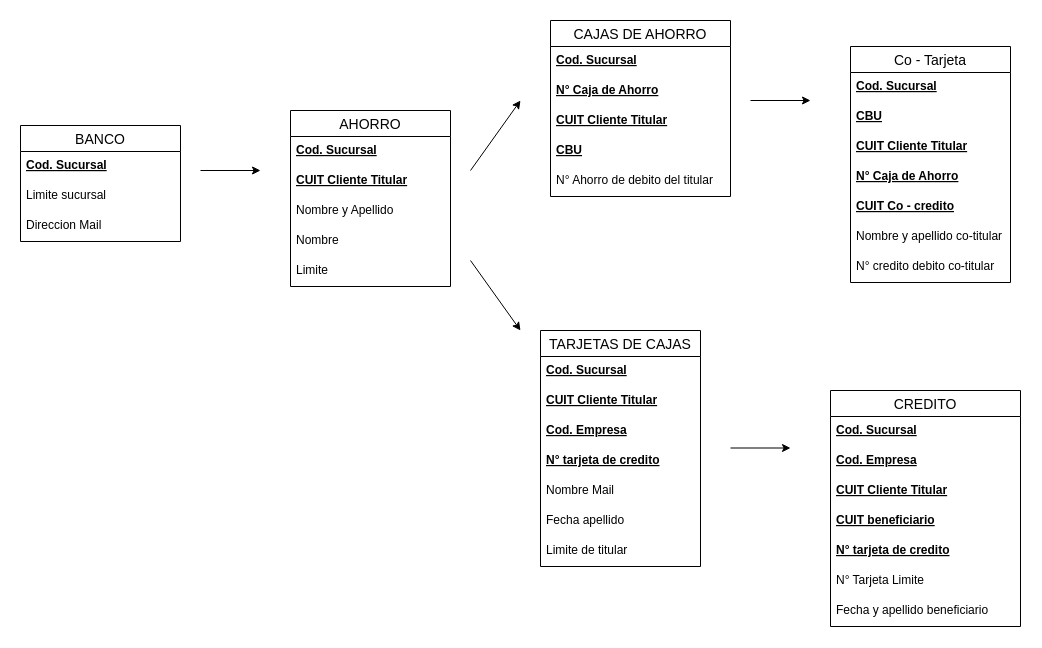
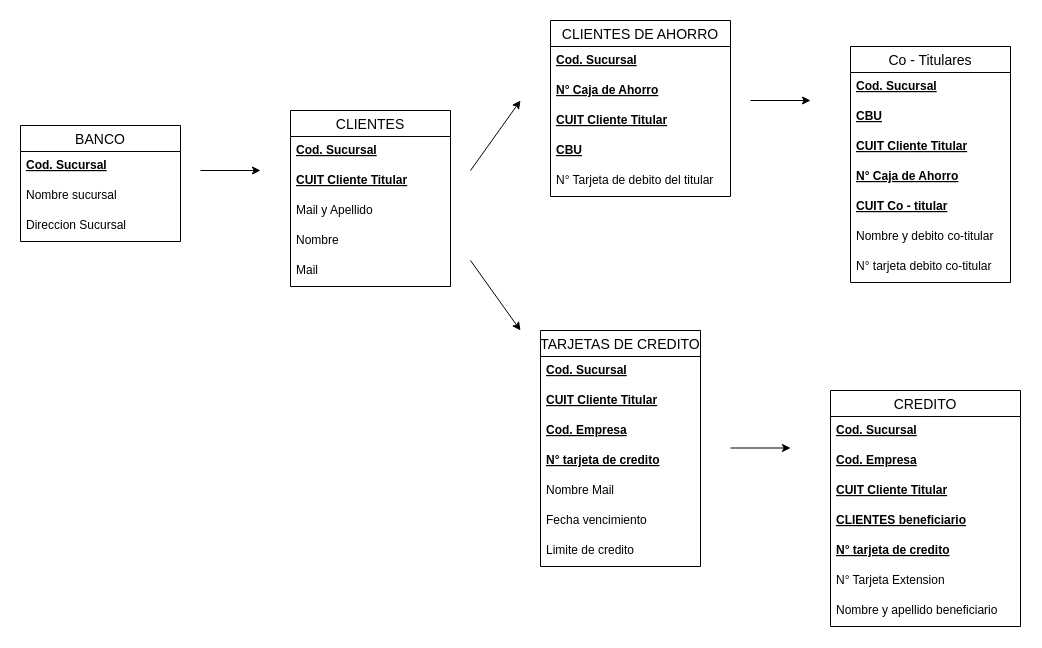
  <mxCell id="0" />
  <mxCell id="1" parent="0" />
  <mxCell id="2" value="BANCO" style="swimlane;fontStyle=0;childLayout=stackLayout;horizontal=1;startSize=26;horizontalStack=0;resizeParent=1;resizeParentMax=0;resizeLast=0;collapsible=1;marginBottom=0;align=center;fontSize=14;" vertex="1" parent="1"><mxGeometry x="20" y="125" width="160" height="116" as="geometry" /></mxCell>
  <mxCell id="3" value="Cod. Sucursal" style="text;strokeColor=none;fillColor=none;spacingLeft=4;spacingRight=4;overflow=hidden;rotatable=0;points=[[0,0.5],[1,0.5]];portConstraint=eastwest;fontSize=12;fontStyle=5" vertex="1" parent="2"><mxGeometry y="26" width="160" height="30" as="geometry" /></mxCell>
- <mxCell id="4" value="Limite sucursal" style="text;strokeColor=none;fillColor=none;spacingLeft=4;spacingRight=4;overflow=hidden;rotatable=0;points=[[0,0.5],[1,0.5]];portConstraint=eastwest;fontSize=12;" vertex="1" parent="2"><mxGeometry y="56" width="160" height="30" as="geometry" /></mxCell>
- <mxCell id="5" value="Direccion Mail" style="text;strokeColor=none;fillColor=none;spacingLeft=4;spacingRight=4;overflow=hidden;rotatable=0;points=[[0,0.5],[1,0.5]];portConstraint=eastwest;fontSize=12;" vertex="1" parent="2"><mxGeometry y="86" width="160" height="30" as="geometry" /></mxCell>
- <mxCell id="6" value="AHORRO" style="swimlane;fontStyle=0;childLayout=stackLayout;horizontal=1;startSize=26;horizontalStack=0;resizeParent=1;resizeParentMax=0;resizeLast=0;collapsible=1;marginBottom=0;align=center;fontSize=14;" vertex="1" parent="1"><mxGeometry x="290" y="110" width="160" height="176" as="geometry" /></mxCell>
+ <mxCell id="4" value="Nombre sucursal" style="text;strokeColor=none;fillColor=none;spacingLeft=4;spacingRight=4;overflow=hidden;rotatable=0;points=[[0,0.5],[1,0.5]];portConstraint=eastwest;fontSize=12;" vertex="1" parent="2"><mxGeometry y="56" width="160" height="30" as="geometry" /></mxCell>
+ <mxCell id="5" value="Direccion Sucursal" style="text;strokeColor=none;fillColor=none;spacingLeft=4;spacingRight=4;overflow=hidden;rotatable=0;points=[[0,0.5],[1,0.5]];portConstraint=eastwest;fontSize=12;" vertex="1" parent="2"><mxGeometry y="86" width="160" height="30" as="geometry" /></mxCell>
+ <mxCell id="6" value="CLIENTES" style="swimlane;fontStyle=0;childLayout=stackLayout;horizontal=1;startSize=26;horizontalStack=0;resizeParent=1;resizeParentMax=0;resizeLast=0;collapsible=1;marginBottom=0;align=center;fontSize=14;" vertex="1" parent="1"><mxGeometry x="290" y="110" width="160" height="176" as="geometry" /></mxCell>
  <mxCell id="7" value="Cod. Sucursal" style="text;strokeColor=none;fillColor=none;spacingLeft=4;spacingRight=4;overflow=hidden;rotatable=0;points=[[0,0.5],[1,0.5]];portConstraint=eastwest;fontSize=12;fontStyle=5" vertex="1" parent="6"><mxGeometry y="26" width="160" height="30" as="geometry" /></mxCell>
  <mxCell id="8" value="CUIT Cliente Titular" style="text;strokeColor=none;fillColor=none;spacingLeft=4;spacingRight=4;overflow=hidden;rotatable=0;points=[[0,0.5],[1,0.5]];portConstraint=eastwest;fontSize=12;fontStyle=5" vertex="1" parent="6"><mxGeometry y="56" width="160" height="30" as="geometry" /></mxCell>
- <mxCell id="9" value="Nombre y Apellido" style="text;strokeColor=none;fillColor=none;spacingLeft=4;spacingRight=4;overflow=hidden;rotatable=0;points=[[0,0.5],[1,0.5]];portConstraint=eastwest;fontSize=12;" vertex="1" parent="6"><mxGeometry y="86" width="160" height="30" as="geometry" /></mxCell>
+ <mxCell id="9" value="Mail y Apellido" style="text;strokeColor=none;fillColor=none;spacingLeft=4;spacingRight=4;overflow=hidden;rotatable=0;points=[[0,0.5],[1,0.5]];portConstraint=eastwest;fontSize=12;" vertex="1" parent="6"><mxGeometry y="86" width="160" height="30" as="geometry" /></mxCell>
  <mxCell id="10" value="Nombre" style="text;strokeColor=none;fillColor=none;spacingLeft=4;spacingRight=4;overflow=hidden;rotatable=0;points=[[0,0.5],[1,0.5]];portConstraint=eastwest;fontSize=12;" vertex="1" parent="6"><mxGeometry y="116" width="160" height="30" as="geometry" /></mxCell>
- <mxCell id="11" value="Limite" style="text;strokeColor=none;fillColor=none;spacingLeft=4;spacingRight=4;overflow=hidden;rotatable=0;points=[[0,0.5],[1,0.5]];portConstraint=eastwest;fontSize=12;" vertex="1" parent="6"><mxGeometry y="146" width="160" height="30" as="geometry" /></mxCell>
+ <mxCell id="11" value="Mail" style="text;strokeColor=none;fillColor=none;spacingLeft=4;spacingRight=4;overflow=hidden;rotatable=0;points=[[0,0.5],[1,0.5]];portConstraint=eastwest;fontSize=12;" vertex="1" parent="6"><mxGeometry y="146" width="160" height="30" as="geometry" /></mxCell>
  <mxCell id="12" value="" style="endArrow=classic;html=1;" edge="1" parent="1"><mxGeometry width="50" height="50" relative="1" as="geometry"><mxPoint x="200" y="170" as="sourcePoint" /><mxPoint x="260" y="170" as="targetPoint" /></mxGeometry></mxCell>
- <mxCell id="13" value="CAJAS DE AHORRO" style="swimlane;fontStyle=0;childLayout=stackLayout;horizontal=1;startSize=26;horizontalStack=0;resizeParent=1;resizeParentMax=0;resizeLast=0;collapsible=1;marginBottom=0;align=center;fontSize=14;" vertex="1" parent="1"><mxGeometry x="550" y="20" width="180" height="176" as="geometry" /></mxCell>
+ <mxCell id="13" value="CLIENTES DE AHORRO" style="swimlane;fontStyle=0;childLayout=stackLayout;horizontal=1;startSize=26;horizontalStack=0;resizeParent=1;resizeParentMax=0;resizeLast=0;collapsible=1;marginBottom=0;align=center;fontSize=14;" vertex="1" parent="1"><mxGeometry x="550" y="20" width="180" height="176" as="geometry" /></mxCell>
  <mxCell id="14" value="Cod. Sucursal" style="text;strokeColor=none;fillColor=none;spacingLeft=4;spacingRight=4;overflow=hidden;rotatable=0;points=[[0,0.5],[1,0.5]];portConstraint=eastwest;fontSize=12;fontStyle=5" vertex="1" parent="13"><mxGeometry y="26" width="180" height="30" as="geometry" /></mxCell>
  <mxCell id="15" value="N° Caja de Ahorro" style="text;strokeColor=none;fillColor=none;spacingLeft=4;spacingRight=4;overflow=hidden;rotatable=0;points=[[0,0.5],[1,0.5]];portConstraint=eastwest;fontSize=12;fontStyle=5" vertex="1" parent="13"><mxGeometry y="56" width="180" height="30" as="geometry" /></mxCell>
  <mxCell id="16" value="CUIT Cliente Titular" style="text;strokeColor=none;fillColor=none;spacingLeft=4;spacingRight=4;overflow=hidden;rotatable=0;points=[[0,0.5],[1,0.5]];portConstraint=eastwest;fontSize=12;fontStyle=5" vertex="1" parent="13"><mxGeometry y="86" width="180" height="30" as="geometry" /></mxCell>
  <mxCell id="17" value="CBU" style="text;strokeColor=none;fillColor=none;spacingLeft=4;spacingRight=4;overflow=hidden;rotatable=0;points=[[0,0.5],[1,0.5]];portConstraint=eastwest;fontSize=12;fontStyle=5" vertex="1" parent="13"><mxGeometry y="116" width="180" height="30" as="geometry" /></mxCell>
- <mxCell id="18" value="N° Ahorro de debito del titular" style="text;strokeColor=none;fillColor=none;spacingLeft=4;spacingRight=4;overflow=hidden;rotatable=0;points=[[0,0.5],[1,0.5]];portConstraint=eastwest;fontSize=12;" vertex="1" parent="13"><mxGeometry y="146" width="180" height="30" as="geometry" /></mxCell>
+ <mxCell id="18" value="N° Tarjeta de debito del titular" style="text;strokeColor=none;fillColor=none;spacingLeft=4;spacingRight=4;overflow=hidden;rotatable=0;points=[[0,0.5],[1,0.5]];portConstraint=eastwest;fontSize=12;" vertex="1" parent="13"><mxGeometry y="146" width="180" height="30" as="geometry" /></mxCell>
  <mxCell id="19" value="" style="endArrow=classic;html=1;" edge="1" parent="1"><mxGeometry width="50" height="50" relative="1" as="geometry"><mxPoint x="470" y="170" as="sourcePoint" /><mxPoint x="520" y="100" as="targetPoint" /></mxGeometry></mxCell>
  <mxCell id="20" value="" style="endArrow=classic;html=1;" edge="1" parent="1"><mxGeometry width="50" height="50" relative="1" as="geometry"><mxPoint x="750" y="100" as="sourcePoint" /><mxPoint x="810" y="100" as="targetPoint" /></mxGeometry></mxCell>
- <mxCell id="21" value="Co - Tarjeta" style="swimlane;fontStyle=0;childLayout=stackLayout;horizontal=1;startSize=26;horizontalStack=0;resizeParent=1;resizeParentMax=0;resizeLast=0;collapsible=1;marginBottom=0;align=center;fontSize=14;" vertex="1" parent="1"><mxGeometry x="850" y="46" width="160" height="236" as="geometry" /></mxCell>
+ <mxCell id="21" value="Co - Titulares" style="swimlane;fontStyle=0;childLayout=stackLayout;horizontal=1;startSize=26;horizontalStack=0;resizeParent=1;resizeParentMax=0;resizeLast=0;collapsible=1;marginBottom=0;align=center;fontSize=14;" vertex="1" parent="1"><mxGeometry x="850" y="46" width="160" height="236" as="geometry" /></mxCell>
  <mxCell id="22" value="Cod. Sucursal" style="text;strokeColor=none;fillColor=none;spacingLeft=4;spacingRight=4;overflow=hidden;rotatable=0;points=[[0,0.5],[1,0.5]];portConstraint=eastwest;fontSize=12;fontStyle=5" vertex="1" parent="21"><mxGeometry y="26" width="160" height="30" as="geometry" /></mxCell>
  <mxCell id="23" value="CBU" style="text;strokeColor=none;fillColor=none;spacingLeft=4;spacingRight=4;overflow=hidden;rotatable=0;points=[[0,0.5],[1,0.5]];portConstraint=eastwest;fontSize=12;fontStyle=5" vertex="1" parent="21"><mxGeometry y="56" width="160" height="30" as="geometry" /></mxCell>
  <mxCell id="24" value="CUIT Cliente Titular" style="text;strokeColor=none;fillColor=none;spacingLeft=4;spacingRight=4;overflow=hidden;rotatable=0;points=[[0,0.5],[1,0.5]];portConstraint=eastwest;fontSize=12;fontStyle=5" vertex="1" parent="21"><mxGeometry y="86" width="160" height="30" as="geometry" /></mxCell>
  <mxCell id="25" value="N° Caja de Ahorro" style="text;strokeColor=none;fillColor=none;spacingLeft=4;spacingRight=4;overflow=hidden;rotatable=0;points=[[0,0.5],[1,0.5]];portConstraint=eastwest;fontSize=12;fontStyle=5" vertex="1" parent="21"><mxGeometry y="116" width="160" height="30" as="geometry" /></mxCell>
- <mxCell id="26" value="CUIT Co - credito" style="text;strokeColor=none;fillColor=none;spacingLeft=4;spacingRight=4;overflow=hidden;rotatable=0;points=[[0,0.5],[1,0.5]];portConstraint=eastwest;fontSize=12;fontStyle=5" vertex="1" parent="21"><mxGeometry y="146" width="160" height="30" as="geometry" /></mxCell>
- <mxCell id="27" value="Nombre y apellido co-titular" style="text;strokeColor=none;fillColor=none;spacingLeft=4;spacingRight=4;overflow=hidden;rotatable=0;points=[[0,0.5],[1,0.5]];portConstraint=eastwest;fontSize=12;" vertex="1" parent="21"><mxGeometry y="176" width="160" height="30" as="geometry" /></mxCell>
- <mxCell id="28" value="N° credito debito co-titular" style="text;strokeColor=none;fillColor=none;spacingLeft=4;spacingRight=4;overflow=hidden;rotatable=0;points=[[0,0.5],[1,0.5]];portConstraint=eastwest;fontSize=12;" vertex="1" parent="21"><mxGeometry y="206" width="160" height="30" as="geometry" /></mxCell>
+ <mxCell id="26" value="CUIT Co - titular" style="text;strokeColor=none;fillColor=none;spacingLeft=4;spacingRight=4;overflow=hidden;rotatable=0;points=[[0,0.5],[1,0.5]];portConstraint=eastwest;fontSize=12;fontStyle=5" vertex="1" parent="21"><mxGeometry y="146" width="160" height="30" as="geometry" /></mxCell>
+ <mxCell id="27" value="Nombre y debito co-titular" style="text;strokeColor=none;fillColor=none;spacingLeft=4;spacingRight=4;overflow=hidden;rotatable=0;points=[[0,0.5],[1,0.5]];portConstraint=eastwest;fontSize=12;" vertex="1" parent="21"><mxGeometry y="176" width="160" height="30" as="geometry" /></mxCell>
+ <mxCell id="28" value="N° tarjeta debito co-titular" style="text;strokeColor=none;fillColor=none;spacingLeft=4;spacingRight=4;overflow=hidden;rotatable=0;points=[[0,0.5],[1,0.5]];portConstraint=eastwest;fontSize=12;" vertex="1" parent="21"><mxGeometry y="206" width="160" height="30" as="geometry" /></mxCell>
  <mxCell id="29" value="" style="endArrow=classic;html=1;" edge="1" parent="1"><mxGeometry width="50" height="50" relative="1" as="geometry"><mxPoint x="470" y="260" as="sourcePoint" /><mxPoint x="520" y="330" as="targetPoint" /></mxGeometry></mxCell>
- <mxCell id="30" value="TARJETAS DE CAJAS" style="swimlane;fontStyle=0;childLayout=stackLayout;horizontal=1;startSize=26;horizontalStack=0;resizeParent=1;resizeParentMax=0;resizeLast=0;collapsible=1;marginBottom=0;align=center;fontSize=14;" vertex="1" parent="1"><mxGeometry x="540" y="330" width="160" height="236" as="geometry" /></mxCell>
+ <mxCell id="30" value="TARJETAS DE CREDITO" style="swimlane;fontStyle=0;childLayout=stackLayout;horizontal=1;startSize=26;horizontalStack=0;resizeParent=1;resizeParentMax=0;resizeLast=0;collapsible=1;marginBottom=0;align=center;fontSize=14;" vertex="1" parent="1"><mxGeometry x="540" y="330" width="160" height="236" as="geometry" /></mxCell>
  <mxCell id="31" value="Cod. Sucursal" style="text;strokeColor=none;fillColor=none;spacingLeft=4;spacingRight=4;overflow=hidden;rotatable=0;points=[[0,0.5],[1,0.5]];portConstraint=eastwest;fontSize=12;fontStyle=5" vertex="1" parent="30"><mxGeometry y="26" width="160" height="30" as="geometry" /></mxCell>
  <mxCell id="32" value="CUIT Cliente Titular" style="text;strokeColor=none;fillColor=none;spacingLeft=4;spacingRight=4;overflow=hidden;rotatable=0;points=[[0,0.5],[1,0.5]];portConstraint=eastwest;fontSize=12;fontStyle=5" vertex="1" parent="30"><mxGeometry y="56" width="160" height="30" as="geometry" /></mxCell>
  <mxCell id="33" value="Cod. Empresa" style="text;strokeColor=none;fillColor=none;spacingLeft=4;spacingRight=4;overflow=hidden;rotatable=0;points=[[0,0.5],[1,0.5]];portConstraint=eastwest;fontSize=12;fontStyle=5" vertex="1" parent="30"><mxGeometry y="86" width="160" height="30" as="geometry" /></mxCell>
  <mxCell id="34" value="N° tarjeta de credito" style="text;strokeColor=none;fillColor=none;spacingLeft=4;spacingRight=4;overflow=hidden;rotatable=0;points=[[0,0.5],[1,0.5]];portConstraint=eastwest;fontSize=12;fontStyle=5" vertex="1" parent="30"><mxGeometry y="116" width="160" height="30" as="geometry" /></mxCell>
  <mxCell id="35" value="Nombre Mail" style="text;strokeColor=none;fillColor=none;spacingLeft=4;spacingRight=4;overflow=hidden;rotatable=0;points=[[0,0.5],[1,0.5]];portConstraint=eastwest;fontSize=12;" vertex="1" parent="30"><mxGeometry y="146" width="160" height="30" as="geometry" /></mxCell>
- <mxCell id="36" value="Fecha apellido" style="text;strokeColor=none;fillColor=none;spacingLeft=4;spacingRight=4;overflow=hidden;rotatable=0;points=[[0,0.5],[1,0.5]];portConstraint=eastwest;fontSize=12;" vertex="1" parent="30"><mxGeometry y="176" width="160" height="30" as="geometry" /></mxCell>
- <mxCell id="37" value="Limite de titular&#10;" style="text;strokeColor=none;fillColor=none;spacingLeft=4;spacingRight=4;overflow=hidden;rotatable=0;points=[[0,0.5],[1,0.5]];portConstraint=eastwest;fontSize=12;" vertex="1" parent="30"><mxGeometry y="206" width="160" height="30" as="geometry" /></mxCell>
+ <mxCell id="36" value="Fecha vencimiento" style="text;strokeColor=none;fillColor=none;spacingLeft=4;spacingRight=4;overflow=hidden;rotatable=0;points=[[0,0.5],[1,0.5]];portConstraint=eastwest;fontSize=12;" vertex="1" parent="30"><mxGeometry y="176" width="160" height="30" as="geometry" /></mxCell>
+ <mxCell id="37" value="Limite de credito&#10;" style="text;strokeColor=none;fillColor=none;spacingLeft=4;spacingRight=4;overflow=hidden;rotatable=0;points=[[0,0.5],[1,0.5]];portConstraint=eastwest;fontSize=12;" vertex="1" parent="30"><mxGeometry y="206" width="160" height="30" as="geometry" /></mxCell>
  <mxCell id="38" value="" style="endArrow=classic;html=1;" edge="1" parent="1"><mxGeometry width="50" height="50" relative="1" as="geometry"><mxPoint x="730" y="447.5" as="sourcePoint" /><mxPoint x="790" y="447.5" as="targetPoint" /></mxGeometry></mxCell>
  <mxCell id="39" value="CREDITO" style="swimlane;fontStyle=0;childLayout=stackLayout;horizontal=1;startSize=26;horizontalStack=0;resizeParent=1;resizeParentMax=0;resizeLast=0;collapsible=1;marginBottom=0;align=center;fontSize=14;" vertex="1" parent="1"><mxGeometry x="830" y="390" width="190" height="236" as="geometry" /></mxCell>
  <mxCell id="40" value="Cod. Sucursal" style="text;strokeColor=none;fillColor=none;spacingLeft=4;spacingRight=4;overflow=hidden;rotatable=0;points=[[0,0.5],[1,0.5]];portConstraint=eastwest;fontSize=12;fontStyle=5" vertex="1" parent="39"><mxGeometry y="26" width="190" height="30" as="geometry" /></mxCell>
  <mxCell id="41" value="Cod. Empresa" style="text;strokeColor=none;fillColor=none;spacingLeft=4;spacingRight=4;overflow=hidden;rotatable=0;points=[[0,0.5],[1,0.5]];portConstraint=eastwest;fontSize=12;fontStyle=5" vertex="1" parent="39"><mxGeometry y="56" width="190" height="30" as="geometry" /></mxCell>
  <mxCell id="42" value="CUIT Cliente Titular" style="text;strokeColor=none;fillColor=none;spacingLeft=4;spacingRight=4;overflow=hidden;rotatable=0;points=[[0,0.5],[1,0.5]];portConstraint=eastwest;fontSize=12;fontStyle=5" vertex="1" parent="39"><mxGeometry y="86" width="190" height="30" as="geometry" /></mxCell>
- <mxCell id="43" value="CUIT beneficiario" style="text;strokeColor=none;fillColor=none;spacingLeft=4;spacingRight=4;overflow=hidden;rotatable=0;points=[[0,0.5],[1,0.5]];portConstraint=eastwest;fontSize=12;fontStyle=5" vertex="1" parent="39"><mxGeometry y="116" width="190" height="30" as="geometry" /></mxCell>
+ <mxCell id="43" value="CLIENTES beneficiario" style="text;strokeColor=none;fillColor=none;spacingLeft=4;spacingRight=4;overflow=hidden;rotatable=0;points=[[0,0.5],[1,0.5]];portConstraint=eastwest;fontSize=12;fontStyle=5" vertex="1" parent="39"><mxGeometry y="116" width="190" height="30" as="geometry" /></mxCell>
  <mxCell id="44" value="N° tarjeta de credito" style="text;strokeColor=none;fillColor=none;spacingLeft=4;spacingRight=4;overflow=hidden;rotatable=0;points=[[0,0.5],[1,0.5]];portConstraint=eastwest;fontSize=12;fontStyle=5" vertex="1" parent="39"><mxGeometry y="146" width="190" height="30" as="geometry" /></mxCell>
- <mxCell id="45" value="N° Tarjeta Limite" style="text;strokeColor=none;fillColor=none;spacingLeft=4;spacingRight=4;overflow=hidden;rotatable=0;points=[[0,0.5],[1,0.5]];portConstraint=eastwest;fontSize=12;" vertex="1" parent="39"><mxGeometry y="176" width="190" height="30" as="geometry" /></mxCell>
- <mxCell id="46" value="Fecha y apellido beneficiario" style="text;strokeColor=none;fillColor=none;spacingLeft=4;spacingRight=4;overflow=hidden;rotatable=0;points=[[0,0.5],[1,0.5]];portConstraint=eastwest;fontSize=12;" vertex="1" parent="39"><mxGeometry y="206" width="190" height="30" as="geometry" /></mxCell>
+ <mxCell id="45" value="N° Tarjeta Extension" style="text;strokeColor=none;fillColor=none;spacingLeft=4;spacingRight=4;overflow=hidden;rotatable=0;points=[[0,0.5],[1,0.5]];portConstraint=eastwest;fontSize=12;" vertex="1" parent="39"><mxGeometry y="176" width="190" height="30" as="geometry" /></mxCell>
+ <mxCell id="46" value="Nombre y apellido beneficiario" style="text;strokeColor=none;fillColor=none;spacingLeft=4;spacingRight=4;overflow=hidden;rotatable=0;points=[[0,0.5],[1,0.5]];portConstraint=eastwest;fontSize=12;" vertex="1" parent="39"><mxGeometry y="206" width="190" height="30" as="geometry" /></mxCell>
